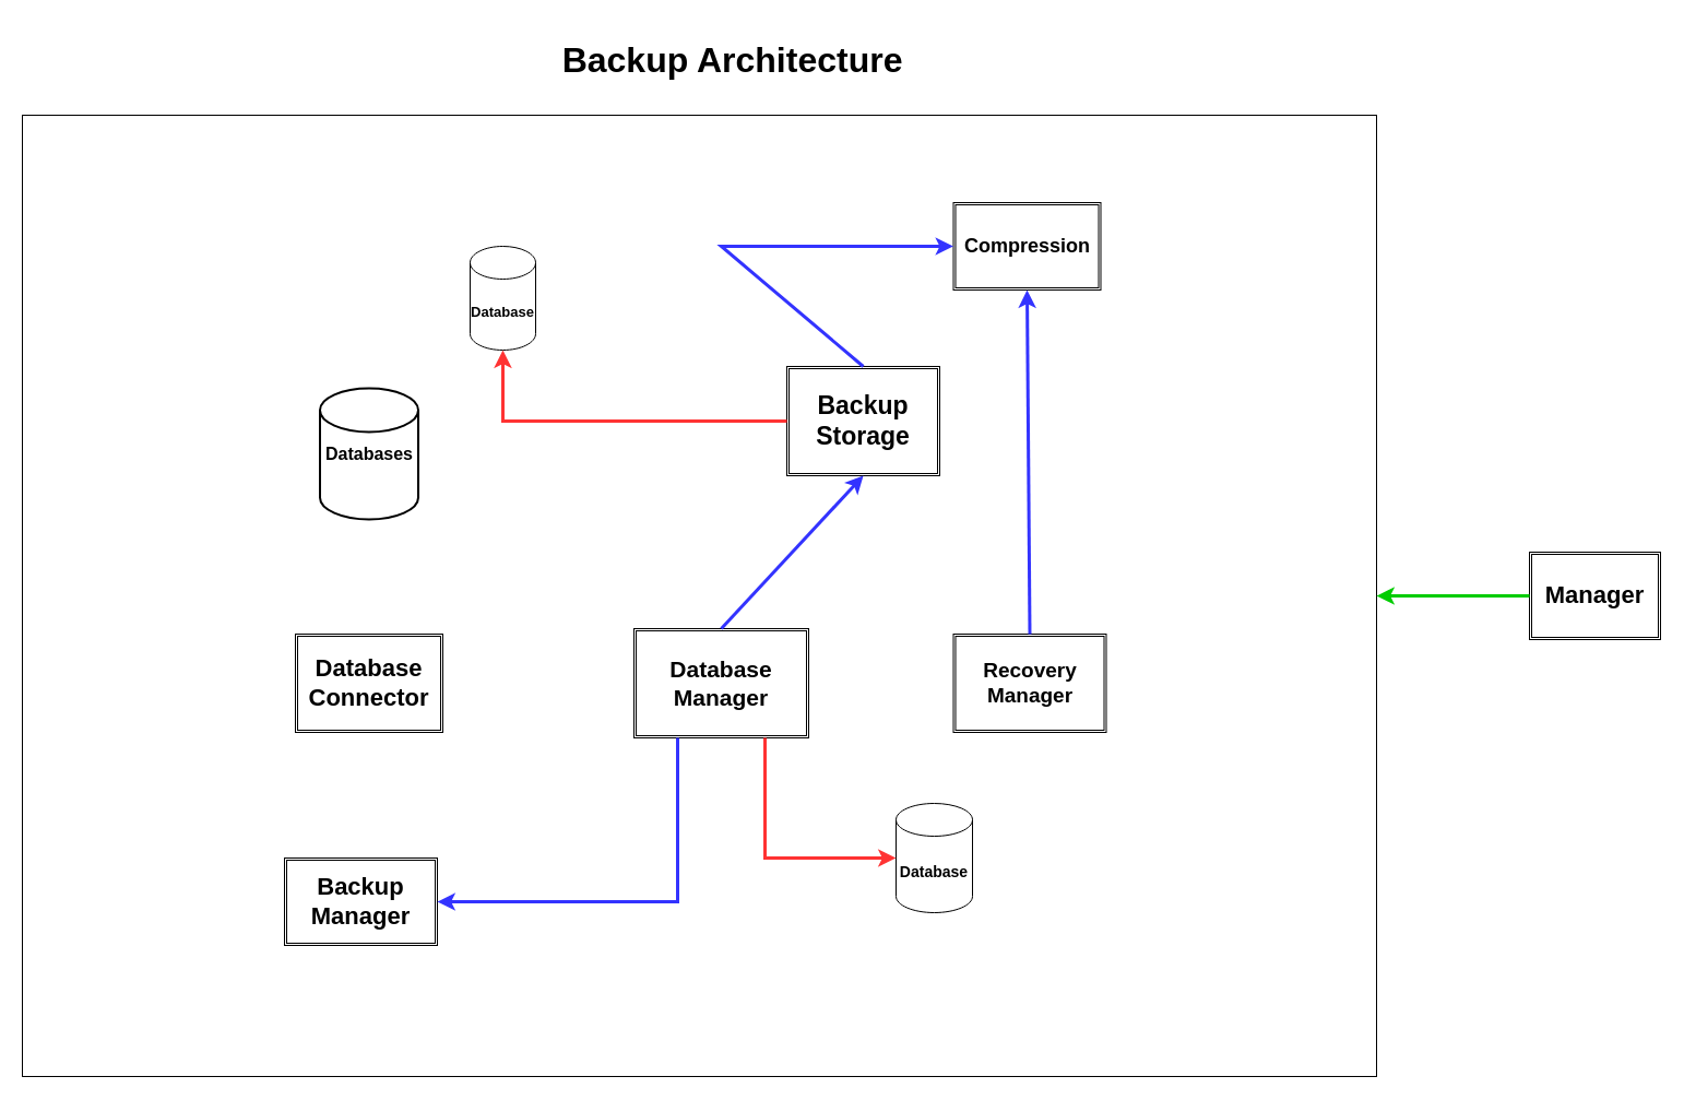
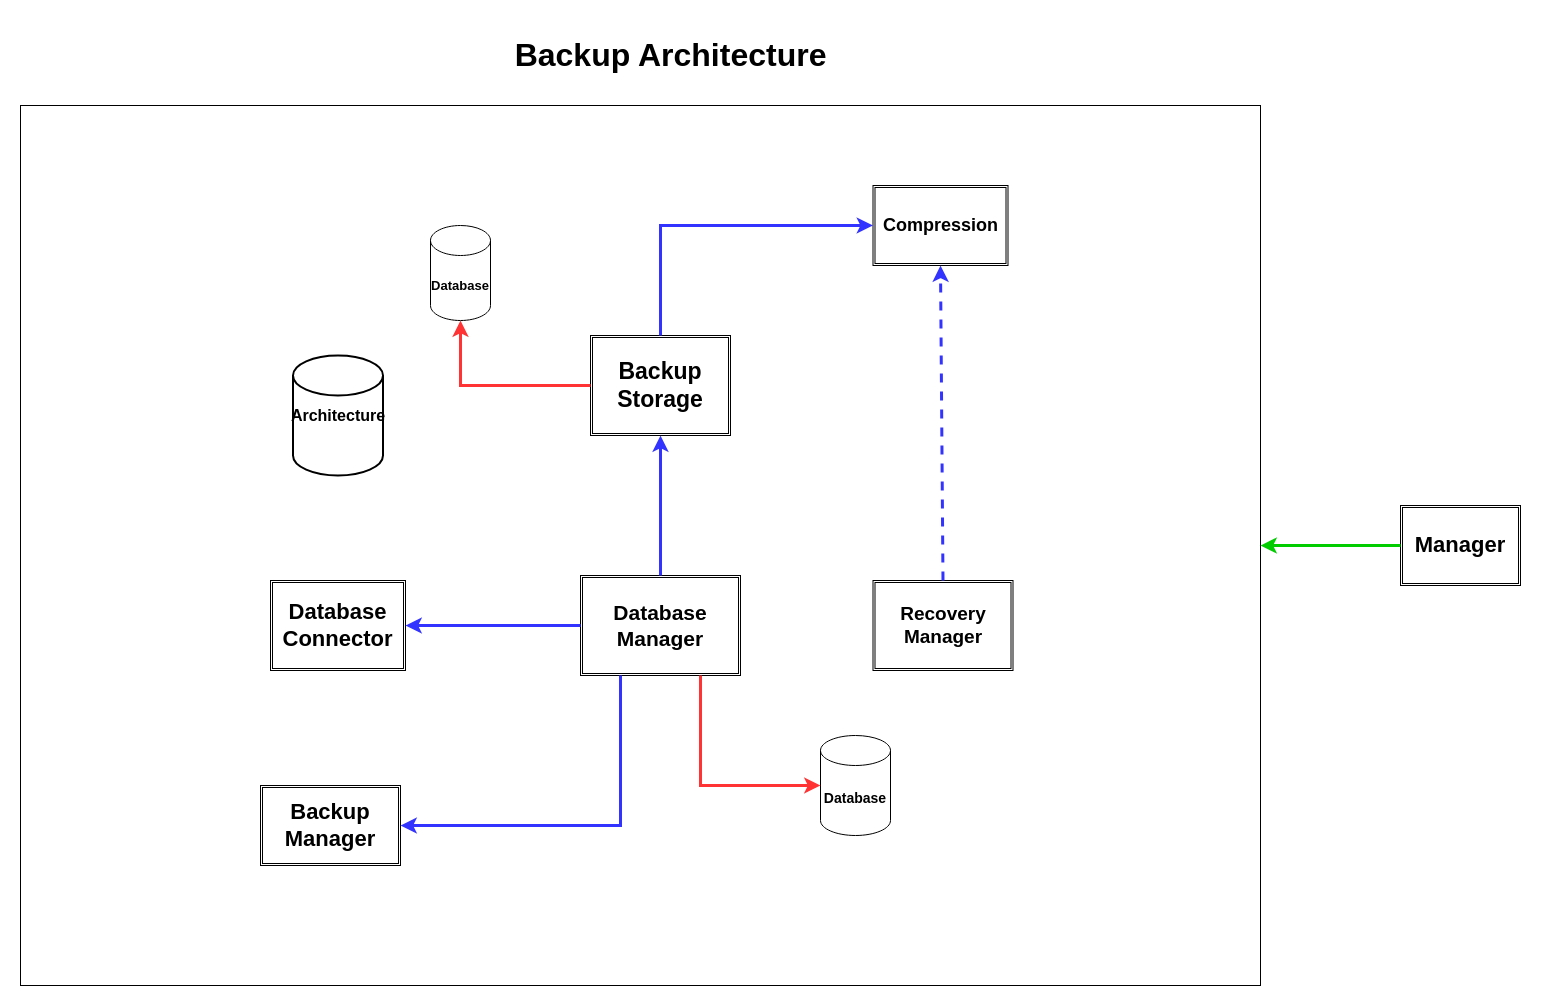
  <mxCell id="0" />
  <mxCell id="1" parent="0" />
- <mxCell id="2" value="Databases" style="strokeWidth=2;html=1;shape=mxgraph.flowchart.database;whiteSpace=wrap;fontSize=16;fontStyle=1" vertex="1" parent="1"><mxGeometry x="292.5" y="355" width="90" height="120" as="geometry" /></mxCell>
+ <mxCell id="2" value="Architecture" style="strokeWidth=2;html=1;shape=mxgraph.flowchart.database;whiteSpace=wrap;fontSize=16;fontStyle=1" vertex="1" parent="1"><mxGeometry x="292.5" y="355" width="90" height="120" as="geometry" /></mxCell>
  <mxCell id="3" value="Database Connector" style="shape=ext;double=1;rounded=0;whiteSpace=wrap;html=1;fontSize=22;fontStyle=1" vertex="1" parent="1"><mxGeometry x="270" y="580" width="135" height="90" as="geometry" /></mxCell>
- <mxCell id="4" value="Backup Storage" style="shape=ext;double=1;rounded=0;whiteSpace=wrap;html=1;fontSize=23;fontStyle=1" vertex="1" parent="1"><mxGeometry x="720" y="335" width="140" height="100" as="geometry" /></mxCell>
+ <mxCell id="4" value="Backup Storage" style="shape=ext;double=1;rounded=0;whiteSpace=wrap;html=1;fontSize=23;fontStyle=1" vertex="1" parent="1"><mxGeometry x="590" y="335" width="140" height="100" as="geometry" /></mxCell>
  <mxCell id="5" value="Compression" style="shape=ext;double=1;rounded=0;whiteSpace=wrap;html=1;fontSize=18;fontStyle=1" vertex="1" parent="1"><mxGeometry x="872.5" y="185" width="135" height="80" as="geometry" /></mxCell>
  <mxCell id="6" value="Recovery Manager" style="shape=ext;double=1;rounded=0;whiteSpace=wrap;html=1;fontSize=19;fontStyle=1" vertex="1" parent="1"><mxGeometry x="872.5" y="580" width="140" height="90" as="geometry" /></mxCell>
  <mxCell id="7" value="Backup Manager" style="shape=ext;double=1;rounded=0;whiteSpace=wrap;html=1;fontSize=22;fontStyle=1" vertex="1" parent="1"><mxGeometry x="260" y="785" width="140" height="80" as="geometry" /></mxCell>
  <mxCell id="8" value="Database Manager" style="shape=ext;double=1;rounded=0;whiteSpace=wrap;html=1;fontSize=21;fontStyle=1" vertex="1" parent="1"><mxGeometry x="580" y="575" width="160" height="100" as="geometry" /></mxCell>
  <mxCell id="9" value="Database" style="shape=cylinder3;whiteSpace=wrap;html=1;boundedLbl=1;backgroundOutline=1;size=15;fontStyle=1;fontSize=13;" vertex="1" parent="1"><mxGeometry x="430" y="225" width="60" height="95" as="geometry" /></mxCell>
  <mxCell id="10" value="Database" style="shape=cylinder3;whiteSpace=wrap;html=1;boundedLbl=1;backgroundOutline=1;size=15;fontStyle=1;fontSize=14;" vertex="1" parent="1"><mxGeometry x="820" y="735" width="70" height="100" as="geometry" /></mxCell>
- <mxCell id="12" value="" style="endArrow=classic;html=1;rounded=0;entryX=0.5;entryY=1;entryDx=0;entryDy=0;exitX=0.5;exitY=0;exitDx=0;exitDy=0;fontSize=12;strokeWidth=3;targetPerimeterSpacing=0;sourcePerimeterSpacing=0;endSize=7;strokeColor=#3333FF;flowAnimation=0;" edge="1" parent="1" source="6" target="5"><mxGeometry width="50" height="50" relative="1" as="geometry"><mxPoint x="810" y="535" as="sourcePoint" /><mxPoint x="860" y="485" as="targetPoint" /></mxGeometry></mxCell>
+ <mxCell id="11" value="" style="endArrow=classic;html=1;rounded=0;entryX=1;entryY=0.5;entryDx=0;entryDy=0;exitX=0;exitY=0.5;exitDx=0;exitDy=0;strokeColor=#3333FF;strokeWidth=3;align=center;verticalAlign=middle;fontFamily=Helvetica;fontSize=12;fontColor=default;labelBackgroundColor=default;endSize=7;flowAnimation=0;sourcePerimeterSpacing=0;targetPerimeterSpacing=0;" edge="1" parent="1" source="8" target="3"><mxGeometry width="50" height="50" relative="1" as="geometry"><mxPoint x="530" y="565" as="sourcePoint" /><mxPoint x="580" y="515" as="targetPoint" /></mxGeometry></mxCell>
+ <mxCell id="12" value="" style="endArrow=classic;html=1;rounded=0;entryX=0.5;entryY=1;entryDx=0;entryDy=0;exitX=0.5;exitY=0;exitDx=0;exitDy=0;fontSize=12;strokeWidth=3;targetPerimeterSpacing=0;sourcePerimeterSpacing=0;endSize=7;strokeColor=#3333FF;flowAnimation=0;dashed=1;" edge="1" parent="1" source="6" target="5"><mxGeometry width="50" height="50" relative="1" as="geometry"><mxPoint x="810" y="535" as="sourcePoint" /><mxPoint x="860" y="485" as="targetPoint" /></mxGeometry></mxCell>
  <mxCell id="13" value="" style="endArrow=classic;html=1;rounded=0;exitX=0.5;exitY=0;exitDx=0;exitDy=0;entryX=0;entryY=0.5;entryDx=0;entryDy=0;strokeWidth=3;strokeColor=#3333FF;align=center;verticalAlign=middle;fontFamily=Helvetica;fontSize=12;fontColor=default;labelBackgroundColor=default;endSize=7;flowAnimation=0;sourcePerimeterSpacing=0;targetPerimeterSpacing=0;" edge="1" parent="1" source="4" target="5"><mxGeometry width="50" height="50" relative="1" as="geometry"><mxPoint x="710" y="495" as="sourcePoint" /><mxPoint x="850" y="225" as="targetPoint" /><Array as="points"><mxPoint x="660" y="225" /></Array></mxGeometry></mxCell>
  <mxCell id="14" value="" style="endArrow=classic;html=1;rounded=0;entryX=0.5;entryY=1;entryDx=0;entryDy=0;entryPerimeter=0;exitX=0;exitY=0.5;exitDx=0;exitDy=0;strokeColor=#FF3333;strokeWidth=3;align=center;verticalAlign=middle;fontFamily=Helvetica;fontSize=12;fontColor=default;labelBackgroundColor=default;endSize=7;flowAnimation=0;sourcePerimeterSpacing=0;targetPerimeterSpacing=0;" edge="1" parent="1" source="4" target="9"><mxGeometry width="50" height="50" relative="1" as="geometry"><mxPoint x="370" y="485" as="sourcePoint" /><mxPoint x="420" y="435" as="targetPoint" /><Array as="points"><mxPoint x="460" y="385" /></Array></mxGeometry></mxCell>
  <mxCell id="15" value="" style="endArrow=classic;html=1;rounded=0;entryX=0.5;entryY=1;entryDx=0;entryDy=0;exitX=0.5;exitY=0;exitDx=0;exitDy=0;strokeColor=#3333FF;strokeWidth=3;align=center;verticalAlign=middle;fontFamily=Helvetica;fontSize=12;fontColor=default;labelBackgroundColor=default;endSize=7;flowAnimation=0;sourcePerimeterSpacing=0;targetPerimeterSpacing=0;" edge="1" parent="1" source="8" target="4"><mxGeometry width="50" height="50" relative="1" as="geometry"><mxPoint x="630" y="505" as="sourcePoint" /><mxPoint x="680" y="455" as="targetPoint" /></mxGeometry></mxCell>
  <mxCell id="16" value="" style="endArrow=classic;html=1;rounded=0;entryX=0;entryY=0.5;entryDx=0;entryDy=0;entryPerimeter=0;exitX=0.75;exitY=1;exitDx=0;exitDy=0;strokeColor=#FF3333;strokeWidth=3;align=center;verticalAlign=middle;fontFamily=Helvetica;fontSize=12;fontColor=default;labelBackgroundColor=default;endSize=7;flowAnimation=0;sourcePerimeterSpacing=0;targetPerimeterSpacing=0;" edge="1" parent="1" source="8" target="10"><mxGeometry width="50" height="50" relative="1" as="geometry"><mxPoint x="570" y="735" as="sourcePoint" /><mxPoint x="620" y="685" as="targetPoint" /><Array as="points"><mxPoint x="700" y="785" /></Array></mxGeometry></mxCell>
  <mxCell id="17" value="" style="endArrow=classic;html=1;rounded=0;entryX=1;entryY=0.5;entryDx=0;entryDy=0;exitX=0.25;exitY=1;exitDx=0;exitDy=0;strokeColor=#3333FF;strokeWidth=3;align=center;verticalAlign=middle;fontFamily=Helvetica;fontSize=12;fontColor=default;labelBackgroundColor=default;endSize=7;flowAnimation=0;sourcePerimeterSpacing=0;targetPerimeterSpacing=0;" edge="1" parent="1" source="8" target="7"><mxGeometry width="50" height="50" relative="1" as="geometry"><mxPoint x="580" y="755" as="sourcePoint" /><mxPoint x="620" y="685" as="targetPoint" /><Array as="points"><mxPoint x="620" y="825" /></Array></mxGeometry></mxCell>
  <mxCell id="18" value="" style="rounded=0;whiteSpace=wrap;html=1;fillColor=none;" vertex="1" parent="1"><mxGeometry x="20" y="105" width="1240" height="880" as="geometry" /></mxCell>
  <mxCell id="19" value="Backup Architecture&amp;nbsp;" style="text;html=1;align=center;verticalAlign=middle;whiteSpace=wrap;rounded=0;fontSize=32;fontStyle=1" vertex="1" parent="1"><mxGeometry x="390" y="20" width="570" height="70" as="geometry" /></mxCell>
  <mxCell id="20" value="Manager" style="shape=ext;double=1;rounded=0;whiteSpace=wrap;html=1;fontSize=22;fontStyle=1" vertex="1" parent="1"><mxGeometry x="1400" y="505" width="120" height="80" as="geometry" /></mxCell>
  <mxCell id="21" value="" style="endArrow=classic;html=1;rounded=0;entryX=1;entryY=0.5;entryDx=0;entryDy=0;exitX=0;exitY=0.5;exitDx=0;exitDy=0;strokeColor=#00CC00;strokeWidth=3;align=center;verticalAlign=middle;fontFamily=Helvetica;fontSize=12;fontColor=default;labelBackgroundColor=default;endSize=7;flowAnimation=0;sourcePerimeterSpacing=0;targetPerimeterSpacing=0;" edge="1" parent="1" source="20" target="18"><mxGeometry width="50" height="50" relative="1" as="geometry"><mxPoint x="1430" y="505" as="sourcePoint" /><mxPoint x="1480" y="455" as="targetPoint" /></mxGeometry></mxCell>
